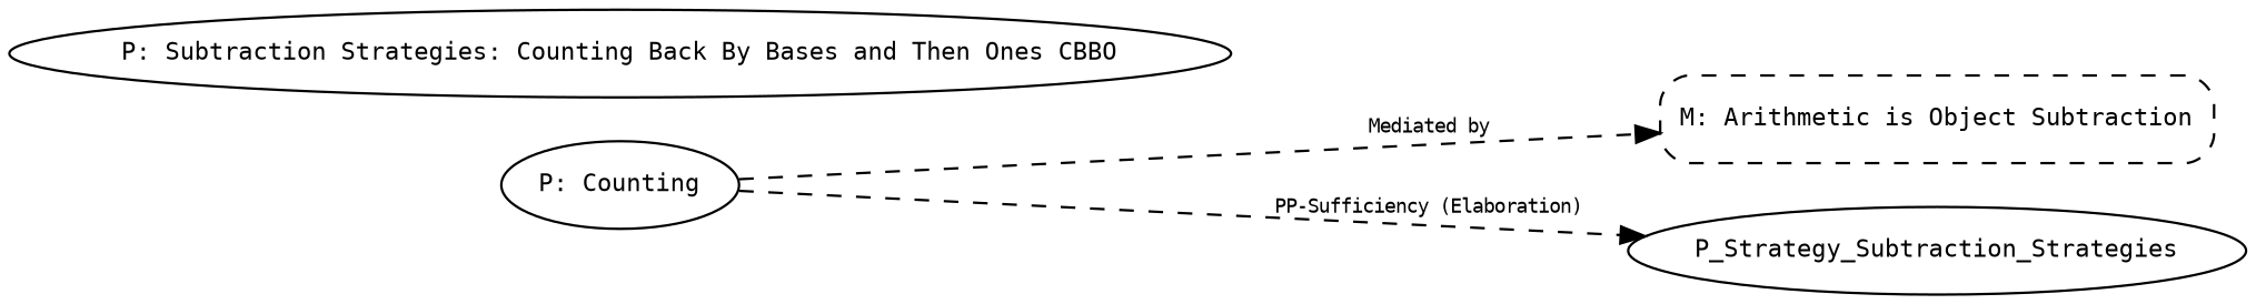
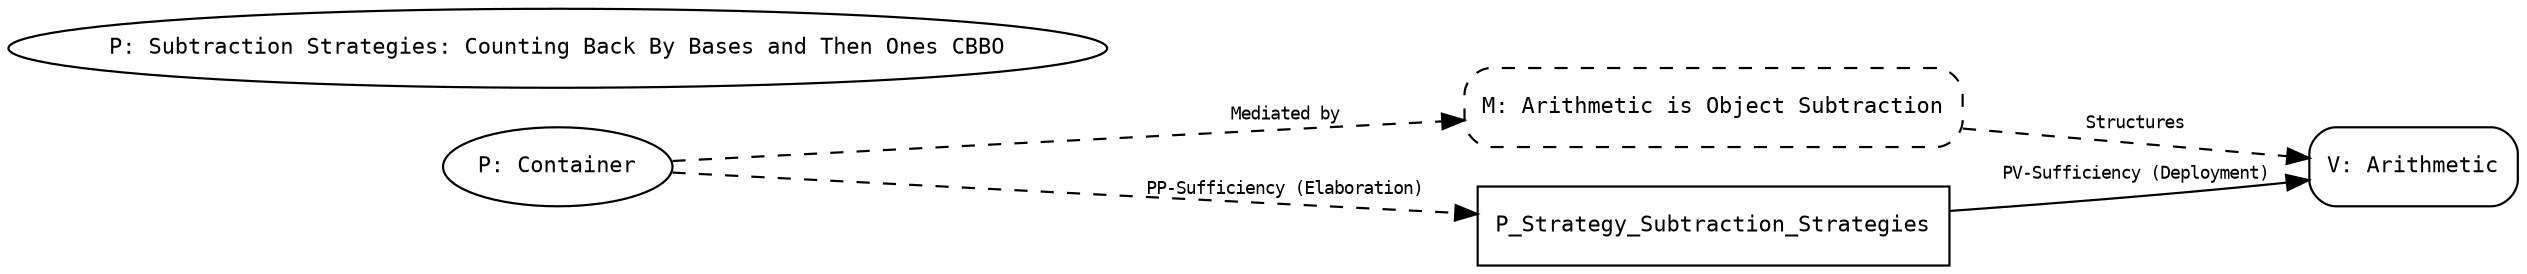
  digraph {
    fontname="DejaVu Sans Mono"
    rankdir=LR
    node [fontname="DejaVu Sans Mono" fontsize=10 shape=ellipse]
    edge [fontname="DejaVu Sans Mono" fontsize=8 style=dashed]
-   n1 [label="P: Counting"]
+   n1 [label="P: Container"]
    n2 [label="M: Arithmetic is Object Subtraction" shape=box style="rounded,dashed"]
-   P_Strategy_Subtraction_Strategies [shape=""]
+   P_Strategy_Subtraction_Strategies [shape=box]
+   n4 [label="V: Arithmetic" shape=box style=rounded]
    n5 [label="P: Subtraction Strategies: Counting Back By Bases and Then Ones CBBO"]
    n1 -> n2 [label="Mediated by"]
    n1 -> P_Strategy_Subtraction_Strategies [headport=_Counting_Back_By_Bases_and_Then_Ones_CBBO label="PP-Sufficiency (Elaboration)"]
+   n2 -> n4 [label=Structures]
+   P_Strategy_Subtraction_Strategies -> n4 [label="PV-Sufficiency (Deployment)" style=solid tailport=_Counting_Back_By_Bases_and_Then_Ones_CBBO]
  }
